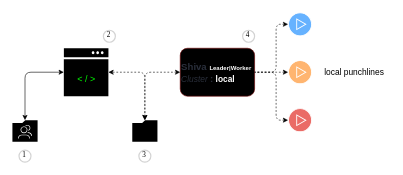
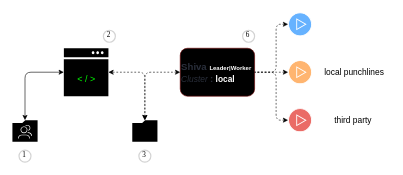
  <mxCell id="0" />
  <mxCell id="1" parent="0" />
  <mxCell id="2" value="" style="edgeStyle=orthogonalEdgeStyle;rounded=1;orthogonalLoop=1;jettySize=auto;html=1;startArrow=classic;startFill=1;dashed=1;" parent="1" source="13" target="4" edge="1"><mxGeometry relative="1" as="geometry"><mxPoint x="295.89" y="95" as="sourcePoint" /><mxPoint x="195.89" y="120" as="targetPoint" /><Array as="points"><mxPoint x="241" y="120" /></Array></mxGeometry></mxCell>
  <mxCell id="3" value="" style="group" parent="1" vertex="1" connectable="0"><mxGeometry x="103" y="80" width="88.79" height="80" as="geometry" /></mxCell>
  <mxCell id="4" value="" style="pointerEvents=1;shadow=0;dashed=0;html=1;strokeColor=none;fillColor=#000000;labelPosition=center;verticalLabelPosition=bottom;verticalAlign=top;align=center;outlineConnect=0;shape=mxgraph.veeam2.interface_console;" parent="3" vertex="1"><mxGeometry x="2.791" width="74.419" height="80" as="geometry" /></mxCell>
  <mxCell id="5" value="&lt;font color=&quot;#00ff00&quot; style=&quot;font-size: 15px&quot;&gt;&amp;lt; / &amp;gt;&lt;/font&gt;" style="text;html=1;strokeColor=none;fillColor=none;align=center;verticalAlign=middle;whiteSpace=wrap;rounded=0;" parent="3" vertex="1"><mxGeometry x="18.5" y="40" width="43" height="20" as="geometry" /></mxCell>
  <mxCell id="6" value="&lt;font&gt;&lt;b&gt;&lt;font color=&quot;#2a2f3b&quot; style=&quot;font-size: 16px&quot;&gt;Shiva &lt;/font&gt;&lt;font style=&quot;font-size: 10px&quot;&gt;Leader|Worker&lt;/font&gt;&lt;/b&gt;&lt;br&gt;&lt;font color=&quot;#2a2f3b&quot; style=&quot;font-size: 14px&quot;&gt;&lt;i&gt;Cluster&lt;/i&gt;&amp;nbsp;&lt;/font&gt;&lt;b style=&quot;font-size: 14px&quot;&gt;&lt;font color=&quot;#2a2f3b&quot; style=&quot;font-size: 16px&quot;&gt;:&lt;/font&gt; local&lt;/b&gt;&lt;br&gt;&lt;/font&gt;" style="rounded=1;whiteSpace=wrap;html=1;fillColor=#000000;strokeColor=#6F0000;align=left;fontColor=#ffffff;" parent="1" vertex="1"><mxGeometry x="300" y="80" width="124.11" height="80" as="geometry" /></mxCell>
  <mxCell id="7" value="" style="edgeStyle=orthogonalEdgeStyle;rounded=1;orthogonalLoop=1;jettySize=auto;html=1;startArrow=classic;startFill=1;dashed=1;exitX=0;exitY=0.5;exitDx=0;exitDy=0;" parent="1" source="6" target="13" edge="1"><mxGeometry relative="1" as="geometry"><mxPoint x="480" y="60" as="sourcePoint" /><mxPoint x="335" y="84.13" as="targetPoint" /><Array as="points"><mxPoint x="241" y="120" /></Array></mxGeometry></mxCell>
  <mxCell id="8" value="1" style="ellipse;whiteSpace=wrap;html=1;aspect=fixed;strokeWidth=2;fontFamily=Tahoma;spacingBottom=4;spacingRight=2;strokeColor=#d3d3d3;fillColor=none;" parent="1" vertex="1"><mxGeometry x="31" y="250" width="20" height="20" as="geometry" /></mxCell>
  <mxCell id="9" value="" style="pointerEvents=1;shadow=0;dashed=0;html=1;strokeColor=none;fillColor=#000000;labelPosition=center;verticalLabelPosition=bottom;verticalAlign=top;align=center;outlineConnect=0;shape=mxgraph.veeam2.shared_folder;aspect=fixed;" parent="1" vertex="1"><mxGeometry x="20" y="200" width="42" height="36.04" as="geometry" /></mxCell>
  <mxCell id="10" value="" style="edgeStyle=orthogonalEdgeStyle;rounded=1;orthogonalLoop=1;jettySize=auto;html=1;startArrow=classic;startFill=1;" parent="1" source="4" target="9" edge="1"><mxGeometry relative="1" as="geometry"><mxPoint x="110" y="130" as="sourcePoint" /><mxPoint x="190.209" y="130" as="targetPoint" /><Array as="points"><mxPoint x="41" y="120" /></Array></mxGeometry></mxCell>
  <mxCell id="11" value="2" style="ellipse;whiteSpace=wrap;html=1;aspect=fixed;strokeWidth=2;fontFamily=Tahoma;spacingBottom=4;spacingRight=2;strokeColor=#d3d3d3;fillColor=none;" parent="1" vertex="1"><mxGeometry x="171.79" y="50" width="20" height="20" as="geometry" /></mxCell>
- <mxCell id="12" value="4" style="ellipse;whiteSpace=wrap;html=1;aspect=fixed;strokeWidth=2;fontFamily=Tahoma;spacingBottom=4;spacingRight=2;strokeColor=#d3d3d3;fillColor=none;" parent="1" vertex="1"><mxGeometry x="404.11" y="50" width="20" height="20" as="geometry" /></mxCell>
+ <mxCell id="12" value="6" style="ellipse;whiteSpace=wrap;html=1;aspect=fixed;strokeWidth=2;fontFamily=Tahoma;spacingBottom=4;spacingRight=2;strokeColor=#d3d3d3;fillColor=none;" parent="1" vertex="1"><mxGeometry x="404.11" y="50" width="20" height="20" as="geometry" /></mxCell>
  <mxCell id="13" value="" style="pointerEvents=1;shadow=0;dashed=0;html=1;strokeColor=#314354;fillColor=#000000;labelPosition=center;verticalLabelPosition=bottom;verticalAlign=top;align=center;outlineConnect=0;shape=mxgraph.veeam2.folder;fontColor=#ffffff;aspect=fixed;" parent="1" vertex="1"><mxGeometry x="220" y="200" width="42" height="36.04" as="geometry" /></mxCell>
  <mxCell id="14" value="3" style="ellipse;whiteSpace=wrap;html=1;aspect=fixed;strokeWidth=2;fontFamily=Tahoma;spacingBottom=4;spacingRight=2;strokeColor=#d3d3d3;fillColor=none;" parent="1" vertex="1"><mxGeometry x="231" y="250" width="20" height="20" as="geometry" /></mxCell>
  <mxCell id="15" value="" style="pointerEvents=1;shadow=0;dashed=0;html=1;strokeColor=#b46504;fillColor=#FFB570;labelPosition=center;verticalLabelPosition=bottom;verticalAlign=top;align=center;outlineConnect=0;shape=mxgraph.veeam2.running_playing;aspect=fixed;" parent="1" vertex="1"><mxGeometry x="480" y="100" width="40" height="40" as="geometry" /></mxCell>
  <mxCell id="16" value="" style="pointerEvents=1;shadow=0;dashed=0;html=1;strokeColor=#b46504;fillColor=#66B2FF;labelPosition=center;verticalLabelPosition=bottom;verticalAlign=top;align=center;outlineConnect=0;shape=mxgraph.veeam2.running_playing;aspect=fixed;" parent="1" vertex="1"><mxGeometry x="480" y="20" width="40" height="40" as="geometry" /></mxCell>
  <mxCell id="17" value="" style="pointerEvents=1;shadow=0;dashed=0;html=1;strokeColor=#b46504;fillColor=#EA6B66;labelPosition=center;verticalLabelPosition=bottom;verticalAlign=top;align=center;outlineConnect=0;shape=mxgraph.veeam2.running_playing;aspect=fixed;" parent="1" vertex="1"><mxGeometry x="480" y="180" width="40" height="40" as="geometry" /></mxCell>
  <mxCell id="18" value="&lt;font style=&quot;font-size: 14px&quot;&gt;local punchlines&lt;/font&gt;" style="text;html=1;resizable=0;autosize=1;align=center;verticalAlign=middle;points=[];fillColor=none;strokeColor=none;rounded=0;" parent="1" vertex="1"><mxGeometry x="530" y="110" width="120" height="20" as="geometry" /></mxCell>
+ <mxCell id="19" value="&lt;font style=&quot;font-size: 14px&quot;&gt;third party&amp;nbsp;&lt;/font&gt;" style="text;html=1;resizable=0;autosize=1;align=center;verticalAlign=middle;points=[];fillColor=none;strokeColor=none;rounded=0;" parent="1" vertex="1"><mxGeometry x="550" y="190" width="80" height="20" as="geometry" /></mxCell>
  <mxCell id="20" value="" style="edgeStyle=orthogonalEdgeStyle;rounded=1;orthogonalLoop=1;jettySize=auto;html=1;startArrow=classic;startFill=1;dashed=1;entryX=1;entryY=0.5;entryDx=0;entryDy=0;endArrow=none;endFill=0;" parent="1" source="16" target="6" edge="1"><mxGeometry relative="1" as="geometry"><mxPoint x="469" y="10" as="sourcePoint" /><mxPoint x="410" y="90" as="targetPoint" /><Array as="points"><mxPoint x="460" y="40" /><mxPoint x="460" y="120" /></Array></mxGeometry></mxCell>
  <mxCell id="21" value="" style="edgeStyle=orthogonalEdgeStyle;rounded=1;orthogonalLoop=1;jettySize=auto;html=1;startArrow=classic;startFill=1;dashed=1;entryX=1;entryY=0.5;entryDx=0;entryDy=0;endArrow=none;endFill=0;" parent="1" target="6" edge="1"><mxGeometry relative="1" as="geometry"><mxPoint x="480" y="200" as="sourcePoint" /><mxPoint x="424.11" y="280" as="targetPoint" /><Array as="points"><mxPoint x="460" y="200" /><mxPoint x="460" y="120" /></Array></mxGeometry></mxCell>
  <mxCell id="22" value="" style="edgeStyle=orthogonalEdgeStyle;rounded=1;orthogonalLoop=1;jettySize=auto;html=1;startArrow=classic;startFill=1;dashed=1;entryX=1;entryY=0.5;entryDx=0;entryDy=0;endArrow=none;endFill=0;" parent="1" source="15" target="6" edge="1"><mxGeometry relative="1" as="geometry"><mxPoint x="500" y="60" as="sourcePoint" /><mxPoint x="444.11" y="140" as="targetPoint" /><Array as="points"><mxPoint x="450" y="120" /><mxPoint x="450" y="120" /></Array></mxGeometry></mxCell>
